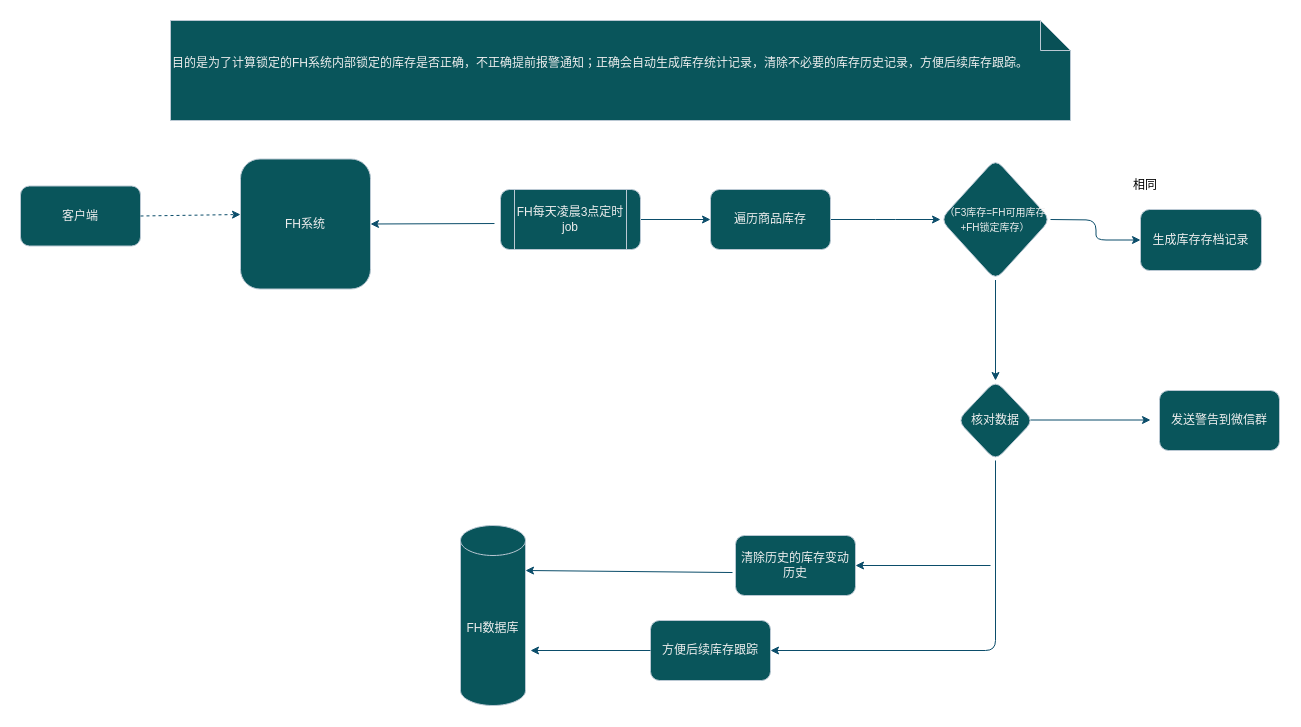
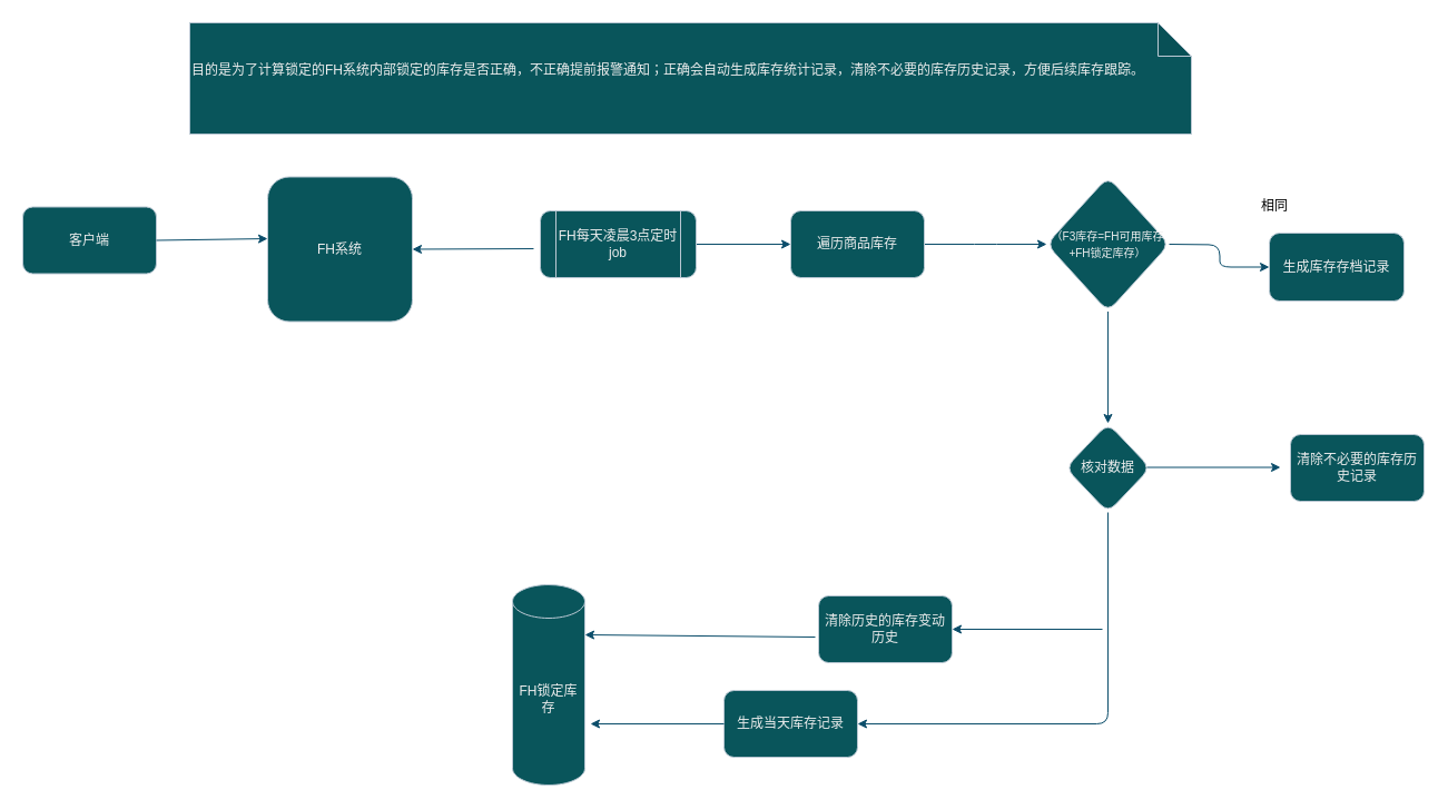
  <mxCell id="0" />
  <mxCell id="1" parent="0" />
  <mxCell id="2" value="FH系统" style="whiteSpace=wrap;html=1;aspect=fixed;labelBackgroundColor=none;fillColor=#09555B;strokeColor=#BAC8D3;fontColor=#EEEEEE;rounded=1;" parent="1" vertex="1"><mxGeometry x="240" y="158.5" width="130" height="130" as="geometry" /></mxCell>
- <mxCell id="3" value="FH数据库" style="shape=cylinder3;whiteSpace=wrap;html=1;boundedLbl=1;backgroundOutline=1;size=15;labelBackgroundColor=none;fillColor=#09555B;strokeColor=#BAC8D3;fontColor=#EEEEEE;rounded=1;" parent="1" vertex="1"><mxGeometry x="460" y="525" width="65" height="180" as="geometry" /></mxCell>
+ <mxCell id="3" value="FH锁定库存" style="shape=cylinder3;whiteSpace=wrap;html=1;boundedLbl=1;backgroundOutline=1;size=15;labelBackgroundColor=none;fillColor=#09555B;strokeColor=#BAC8D3;fontColor=#EEEEEE;rounded=1;" parent="1" vertex="1"><mxGeometry x="460" y="525" width="65" height="180" as="geometry" /></mxCell>
  <mxCell id="4" style="edgeStyle=orthogonalEdgeStyle;rounded=1;orthogonalLoop=1;jettySize=auto;html=1;entryX=0;entryY=0.5;entryDx=0;entryDy=0;labelBackgroundColor=none;strokeColor=#0B4D6A;fontColor=default;" edge="1" parent="1" source="5" target="23"><mxGeometry relative="1" as="geometry" /></mxCell>
- <mxCell id="5" value="FH每天凌晨3点定时job" style="shape=process;whiteSpace=wrap;html=1;backgroundOutline=1;labelBackgroundColor=none;fillColor=#09555B;strokeColor=#BAC8D3;fontColor=#EEEEEE;rounded=1;" parent="1" vertex="1"><mxGeometry x="500" y="189" width="140" height="60" as="geometry" /></mxCell>
+ <mxCell id="5" value="FH每天凌晨3点定时job" style="shape=process;whiteSpace=wrap;html=1;backgroundOutline=1;labelBackgroundColor=none;fillColor=#09555B;strokeColor=#BAC8D3;fontColor=#EEEEEE;rounded=1;" parent="1" vertex="1"><mxGeometry x="485" y="189" width="140" height="60" as="geometry" /></mxCell>
  <mxCell id="6" value="" style="endArrow=classic;html=1;rounded=1;exitX=-0.043;exitY=0.567;exitDx=0;exitDy=0;exitPerimeter=0;entryX=1;entryY=0.5;entryDx=0;entryDy=0;labelBackgroundColor=none;strokeColor=#0B4D6A;fontColor=default;" parent="1" source="5" target="2" edge="1"><mxGeometry width="50" height="50" relative="1" as="geometry"><mxPoint x="920" y="370" as="sourcePoint" /><mxPoint x="970" y="320" as="targetPoint" /></mxGeometry></mxCell>
  <mxCell id="7" value="客户端" style="rounded=1;whiteSpace=wrap;html=1;labelBackgroundColor=none;fillColor=#09555B;strokeColor=#BAC8D3;fontColor=#EEEEEE;" parent="1" vertex="1"><mxGeometry x="20" y="185.5" width="120" height="60" as="geometry" /></mxCell>
- <mxCell id="8" value="" style="endArrow=classic;html=1;rounded=1;exitX=1;exitY=0.5;exitDx=0;exitDy=0;entryX=0;entryY=0.427;entryDx=0;entryDy=0;entryPerimeter=0;labelBackgroundColor=none;strokeColor=#0B4D6A;fontColor=default;dashed=1;" parent="1" source="7" target="2" edge="1"><mxGeometry width="50" height="50" relative="1" as="geometry"><mxPoint x="550" y="405.5" as="sourcePoint" /><mxPoint x="600" y="355.5" as="targetPoint" /></mxGeometry></mxCell>
+ <mxCell id="8" value="" style="endArrow=classic;html=1;rounded=1;exitX=1;exitY=0.5;exitDx=0;exitDy=0;entryX=0;entryY=0.427;entryDx=0;entryDy=0;entryPerimeter=0;labelBackgroundColor=none;strokeColor=#0B4D6A;fontColor=default;" parent="1" source="7" target="2" edge="1"><mxGeometry width="50" height="50" relative="1" as="geometry"><mxPoint x="550" y="405.5" as="sourcePoint" /><mxPoint x="600" y="355.5" as="targetPoint" /></mxGeometry></mxCell>
  <mxCell id="9" style="edgeStyle=orthogonalEdgeStyle;rounded=1;orthogonalLoop=1;jettySize=auto;html=1;entryX=1;entryY=0.5;entryDx=0;entryDy=0;exitX=0.5;exitY=1;exitDx=0;exitDy=0;labelBackgroundColor=none;strokeColor=#0B4D6A;fontColor=default;" parent="1" source="10" target="12" edge="1"><mxGeometry relative="1" as="geometry" /></mxCell>
  <mxCell id="10" value="核对数据" style="rhombus;whiteSpace=wrap;html=1;labelBackgroundColor=none;fillColor=#09555B;strokeColor=#BAC8D3;fontColor=#EEEEEE;rounded=1;" parent="1" vertex="1"><mxGeometry x="957" y="380" width="76" height="80" as="geometry" /></mxCell>
- <mxCell id="11" value="发送警告到微信群" style="rounded=1;whiteSpace=wrap;html=1;labelBackgroundColor=none;fillColor=#09555B;strokeColor=#BAC8D3;fontColor=#EEEEEE;" parent="1" vertex="1"><mxGeometry x="1159" y="390" width="120" height="60" as="geometry" /></mxCell>
- <mxCell id="12" value="方便后续库存跟踪" style="rounded=1;whiteSpace=wrap;html=1;labelBackgroundColor=none;fillColor=#09555B;strokeColor=#BAC8D3;fontColor=#EEEEEE;" parent="1" vertex="1"><mxGeometry x="650" y="620" width="120" height="60" as="geometry" /></mxCell>
+ <mxCell id="11" value="清除不必要的库存历史记录" style="rounded=1;whiteSpace=wrap;html=1;labelBackgroundColor=none;fillColor=#09555B;strokeColor=#BAC8D3;fontColor=#EEEEEE;" parent="1" vertex="1"><mxGeometry x="1159" y="390" width="120" height="60" as="geometry" /></mxCell>
+ <mxCell id="12" value="生成当天库存记录" style="rounded=1;whiteSpace=wrap;html=1;labelBackgroundColor=none;fillColor=#09555B;strokeColor=#BAC8D3;fontColor=#EEEEEE;" parent="1" vertex="1"><mxGeometry x="650" y="620" width="120" height="60" as="geometry" /></mxCell>
  <mxCell id="13" value="" style="endArrow=classic;html=1;rounded=1;exitX=0;exitY=0.5;exitDx=0;exitDy=0;labelBackgroundColor=none;strokeColor=#0B4D6A;fontColor=default;" parent="1" source="12" edge="1"><mxGeometry width="50" height="50" relative="1" as="geometry"><mxPoint x="580" y="745" as="sourcePoint" /><mxPoint x="530" y="650" as="targetPoint" /></mxGeometry></mxCell>
  <mxCell id="14" value="清除历史的库存变动历史" style="rounded=1;whiteSpace=wrap;html=1;labelBackgroundColor=none;fillColor=#09555B;strokeColor=#BAC8D3;fontColor=#EEEEEE;" parent="1" vertex="1"><mxGeometry x="735" y="535" width="120" height="60" as="geometry" /></mxCell>
  <mxCell id="15" value="" style="endArrow=classic;html=1;rounded=1;entryX=1;entryY=0.5;entryDx=0;entryDy=0;labelBackgroundColor=none;strokeColor=#0B4D6A;fontColor=default;" parent="1" target="14" edge="1"><mxGeometry width="50" height="50" relative="1" as="geometry"><mxPoint x="990" y="565" as="sourcePoint" /><mxPoint x="1140" y="515" as="targetPoint" /></mxGeometry></mxCell>
  <mxCell id="16" value="" style="endArrow=classic;html=1;rounded=1;entryX=1;entryY=0.25;entryDx=0;entryDy=0;entryPerimeter=0;exitX=-0.025;exitY=0.617;exitDx=0;exitDy=0;exitPerimeter=0;labelBackgroundColor=none;strokeColor=#0B4D6A;fontColor=default;" parent="1" source="14" target="3" edge="1"><mxGeometry width="50" height="50" relative="1" as="geometry"><mxPoint x="640" y="570" as="sourcePoint" /><mxPoint x="630" y="545" as="targetPoint" /></mxGeometry></mxCell>
  <mxCell id="17" value="&lt;div&gt;目的是为了计算锁定的FH系统内部锁定的库存是否正确，不正确提前报警通知；正确会自动生成库存统计记录，清除不必要的库存历史记录，方便后续库存跟踪。&lt;/div&gt;&lt;div&gt;&lt;br&gt;&lt;/div&gt;" style="shape=note;whiteSpace=wrap;html=1;backgroundOutline=1;darkOpacity=0.05;align=left;labelBackgroundColor=none;fillColor=#09555B;strokeColor=#BAC8D3;fontColor=#EEEEEE;rounded=1;" parent="1" vertex="1"><mxGeometry x="170" y="20" width="900" height="100" as="geometry" /></mxCell>
  <mxCell id="18" value="" style="endArrow=classic;html=1;rounded=1;labelBackgroundColor=none;strokeColor=#0B4D6A;fontColor=default;" parent="1" edge="1"><mxGeometry width="50" height="50" relative="1" as="geometry"><mxPoint x="1030" y="419.5" as="sourcePoint" /><mxPoint x="1150" y="419.5" as="targetPoint" /></mxGeometry></mxCell>
  <mxCell id="19" value="" style="edgeStyle=orthogonalEdgeStyle;rounded=1;orthogonalLoop=1;jettySize=auto;html=1;labelBackgroundColor=none;strokeColor=#0B4D6A;fontColor=default;" edge="1" parent="1" target="24"><mxGeometry relative="1" as="geometry"><mxPoint x="1050" y="219" as="sourcePoint" /></mxGeometry></mxCell>
  <mxCell id="20" value="" style="edgeStyle=orthogonalEdgeStyle;rounded=1;orthogonalLoop=1;jettySize=auto;html=1;strokeColor=#0B4D6A;" edge="1" parent="1" source="21" target="10"><mxGeometry relative="1" as="geometry" /></mxCell>
  <mxCell id="21" value="&lt;font style=&quot;font-size: 10px;&quot;&gt;（F3库存=FH可用库存+FH锁定库存）&lt;/font&gt;" style="rhombus;whiteSpace=wrap;html=1;labelBackgroundColor=none;fillColor=#09555B;strokeColor=#BAC8D3;fontColor=#EEEEEE;rounded=1;" vertex="1" parent="1"><mxGeometry x="940" y="158.5" width="110" height="121" as="geometry" /></mxCell>
  <mxCell id="22" value="" style="edgeStyle=orthogonalEdgeStyle;rounded=1;orthogonalLoop=1;jettySize=auto;html=1;labelBackgroundColor=none;strokeColor=#0B4D6A;fontColor=default;" edge="1" parent="1" source="23"><mxGeometry relative="1" as="geometry"><mxPoint x="940" y="219" as="targetPoint" /></mxGeometry></mxCell>
  <mxCell id="23" value="遍历商品库存" style="rounded=1;whiteSpace=wrap;html=1;labelBackgroundColor=none;fillColor=#09555B;strokeColor=#BAC8D3;fontColor=#EEEEEE;" vertex="1" parent="1"><mxGeometry x="710" y="189" width="120" height="60" as="geometry" /></mxCell>
  <mxCell id="24" value="生成库存存档记录" style="rounded=1;whiteSpace=wrap;html=1;labelBackgroundColor=none;fillColor=#09555B;strokeColor=#BAC8D3;fontColor=#EEEEEE;" vertex="1" parent="1"><mxGeometry x="1140" y="209" width="121" height="61" as="geometry" /></mxCell>
  <mxCell id="25" value="相同" style="text;html=1;align=center;verticalAlign=middle;whiteSpace=wrap;rounded=1;labelBackgroundColor=none;" vertex="1" parent="1"><mxGeometry x="1115" y="170" width="60" height="30" as="geometry" /></mxCell>
